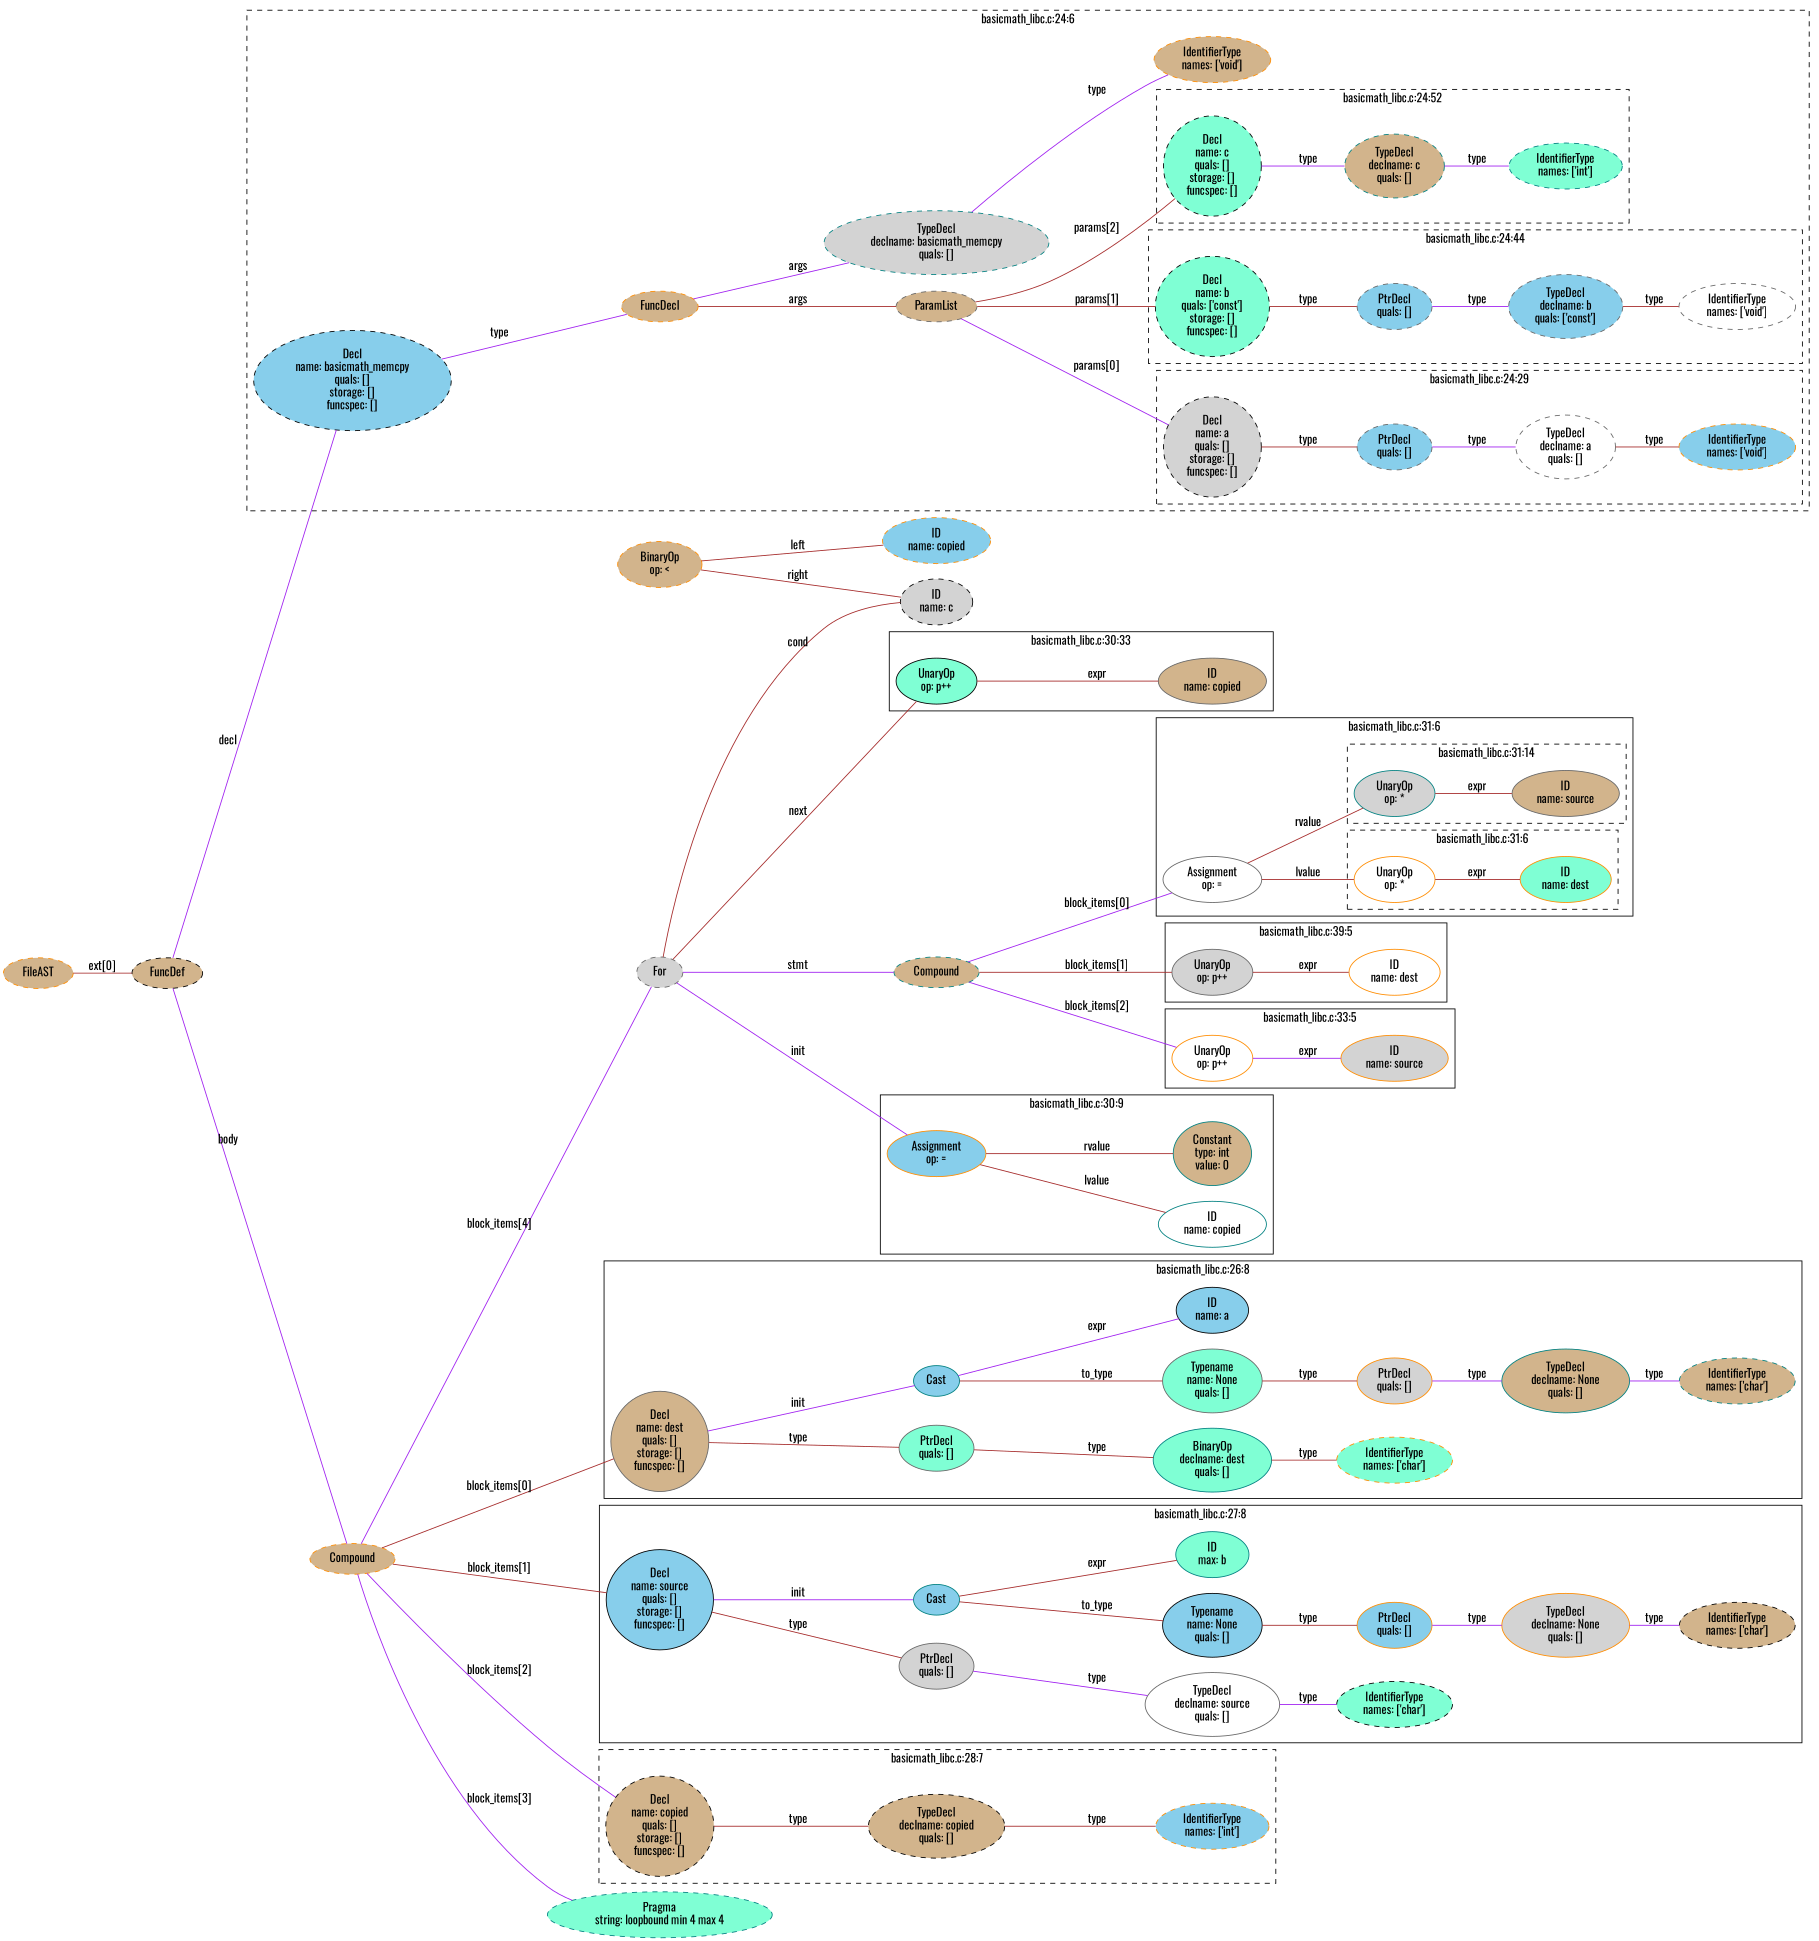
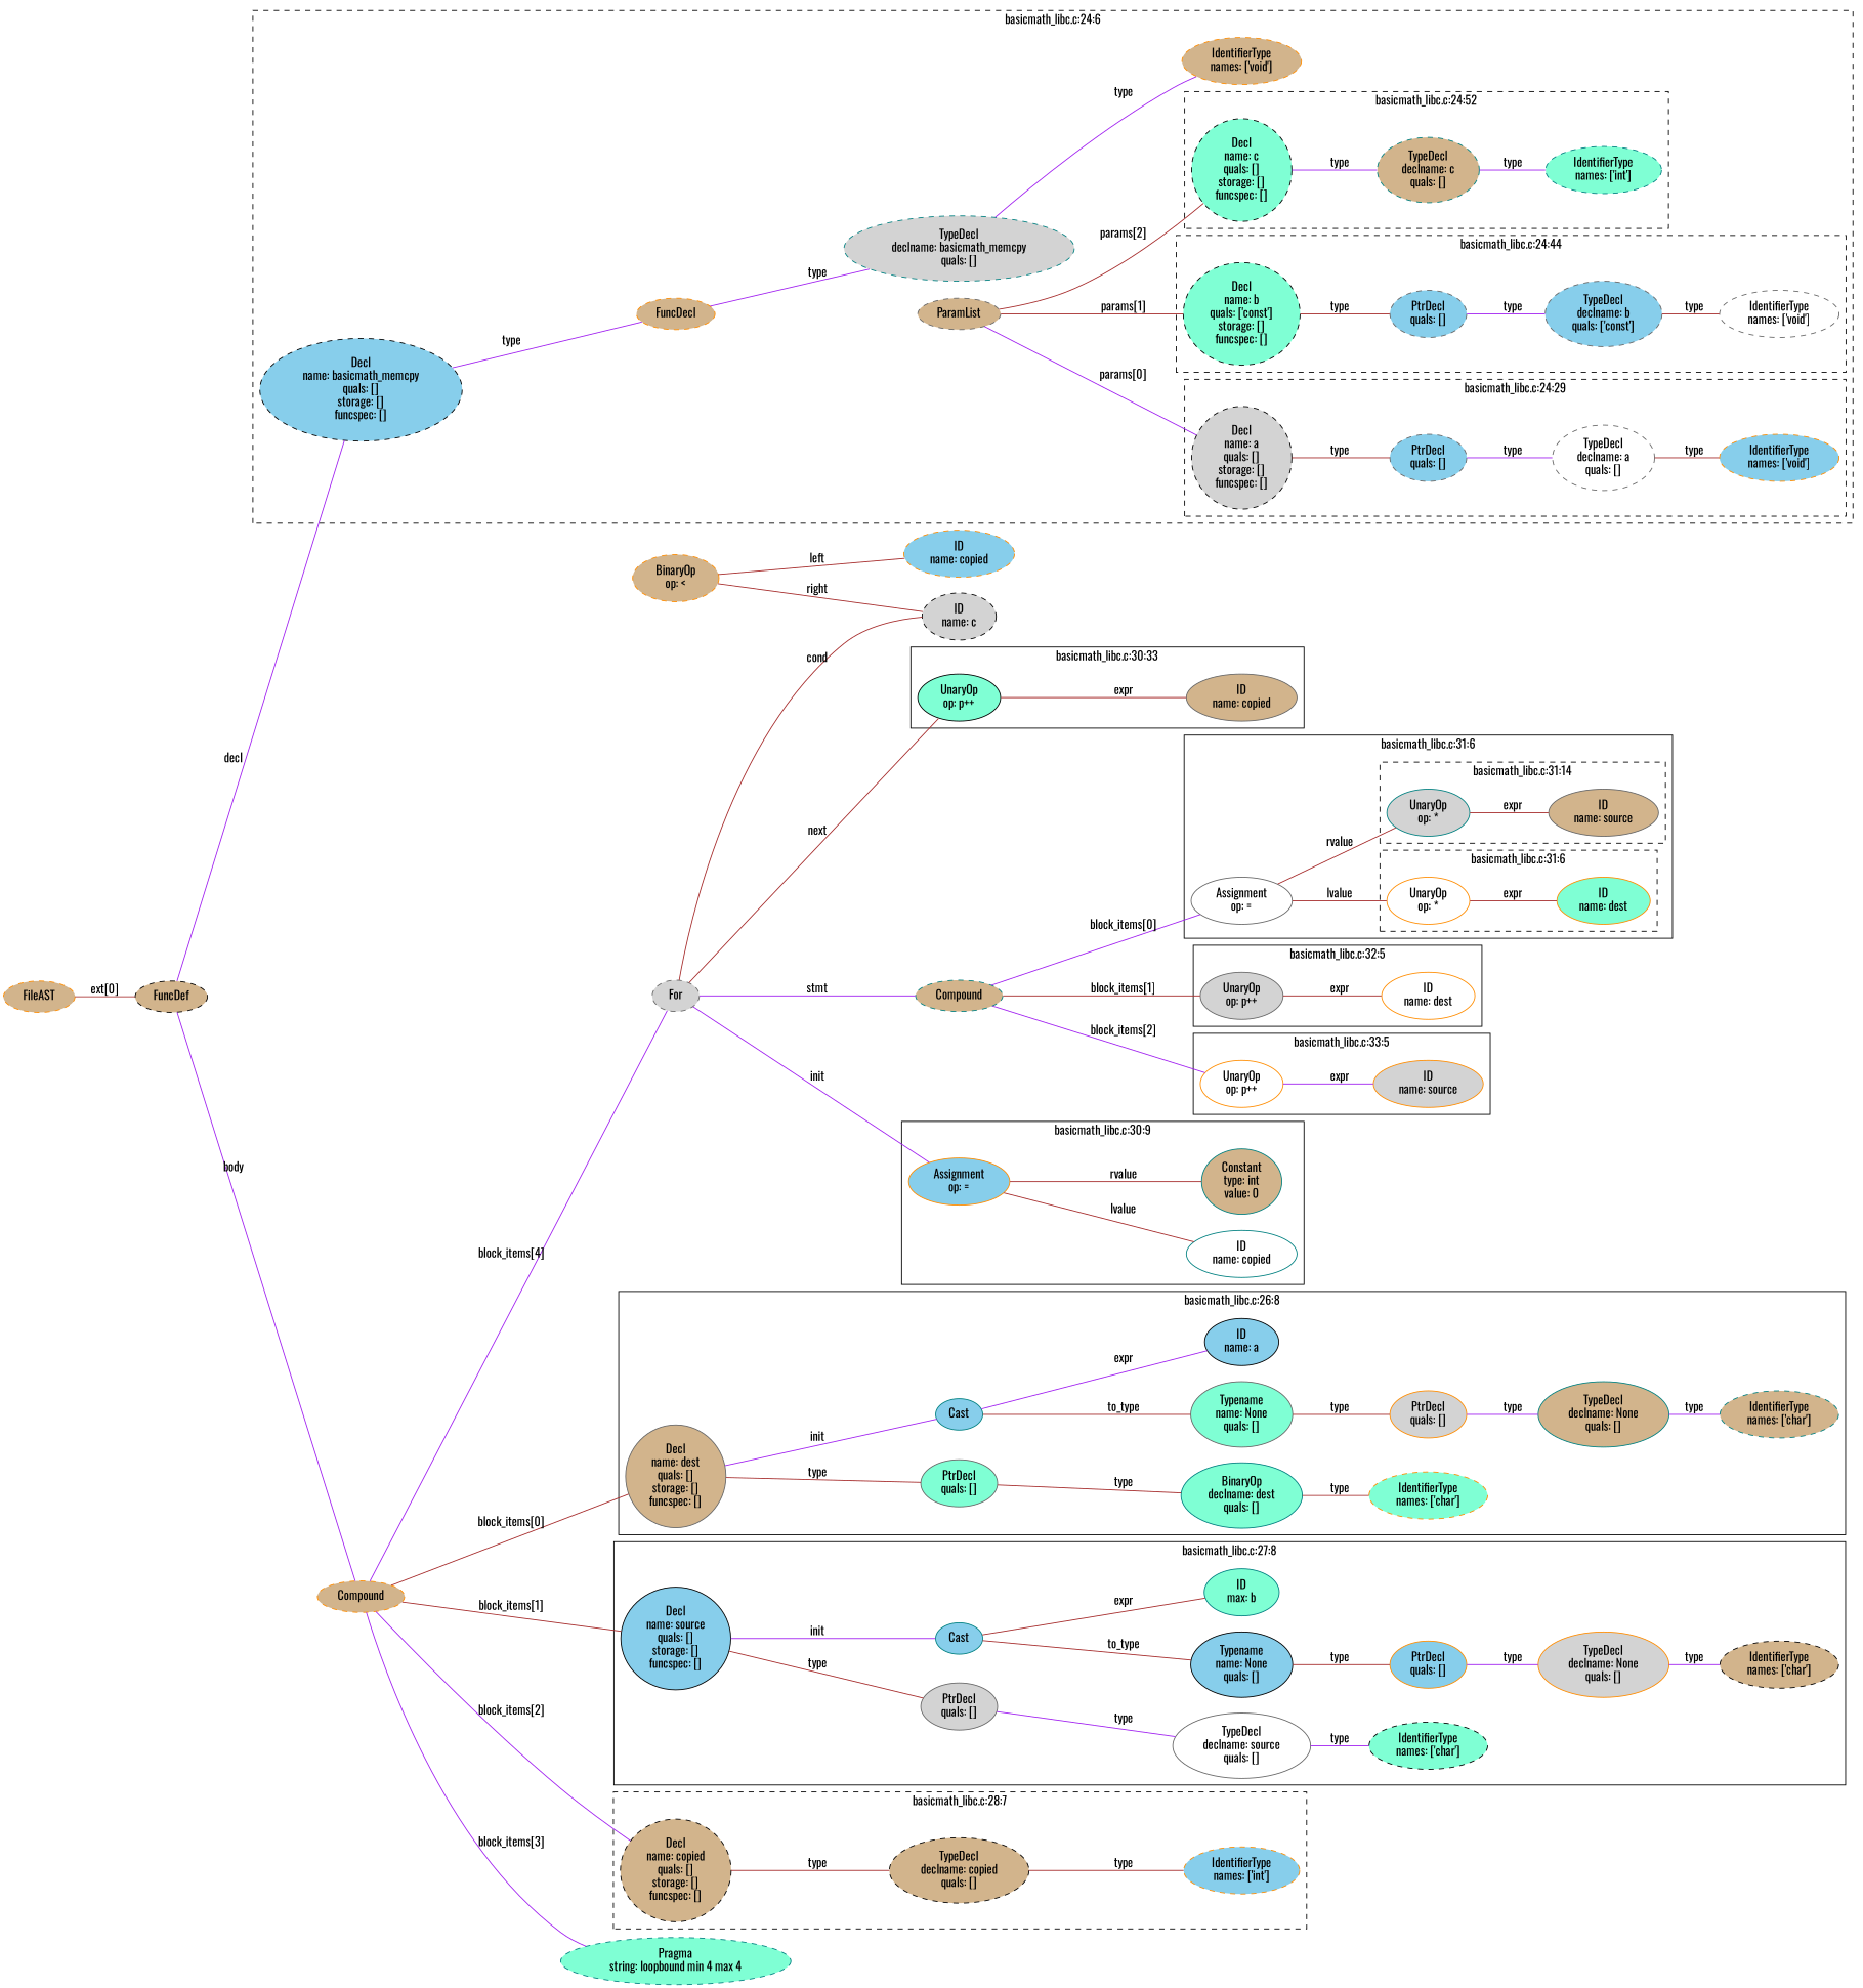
  strict graph {
    fontname=Oswald
    rankdir=LR
    node [color=darkorange fillcolor=tan fontname=Oswald style="filled,dashed"]
    edge [color=brown fontname=Oswald]
    n1 [fillcolor=skyblue height=0.74639 label="IdentifierType\nnames: ['void']" width=1.9053]
    n2 [color=gray40 fillcolor=white height=1.041 label="TypeDecl\ndeclname: a\nquals: []" width=1.6303]
    n3 [color=gray40 fillcolor=skyblue height=0.74639 label="PtrDecl\nquals: []" width=1.2178]
    n4 [color=black fillcolor=lightgrey height=1.6303 label="Decl\nname: a\nquals: []\nstorage: []\nfuncspec: []" width=1.591]
    n5 [color=gray40 fillcolor=white height=0.74639 label="IdentifierType\nnames: ['void']" width=1.9053]
    n6 [color=gray40 fillcolor=skyblue height=1.041 label="TypeDecl\ndeclname: b\nquals: ['const']" width=1.866]
    n7 [color=gray40 fillcolor=skyblue height=0.74639 label="PtrDecl\nquals: []" width=1.2178]
    n8 [color=black fillcolor=aquamarine height=1.6303 label="Decl\nname: b\nquals: ['const']\nstorage: []\nfuncspec: []" width=1.866]
    n9 [color=teal fillcolor=aquamarine height=0.74639 label="IdentifierType\nnames: ['int']" width=1.8463]
    n10 [color=teal height=1.041 label="TypeDecl\ndeclname: c\nquals: []" width=1.6303]
    n11 [color=black fillcolor=aquamarine height=1.6303 label="Decl\nname: c\nquals: []\nstorage: []\nfuncspec: []" width=1.591]
    n12 [color=gray40 height=0.5 label=ParamList width=1.3179]
    n13 [height=0.5 label=FuncDecl width=1.2457]
    n14 [color=teal fillcolor=lightgrey height=1.041 label="TypeDecl\ndeclname: basicmath_memcpy\nquals: []" width=3.673]
    n15 [height=0.74639 label="IdentifierType\nnames: ['void']" width=1.9053]
    n16 [color=black fillcolor=skyblue height=1.6303 label="Decl\nname: basicmath_memcpy\nquals: []\nstorage: []\nfuncspec: []" width=3.2213]
    n17 [fillcolor=aquamarine height=0.74639 label="IdentifierType\nnames: ['char']" width=1.8856]
    n18 [color=teal fillcolor=aquamarine height=1.041 label="BinaryOp\ndeclname: dest\nquals: []" style=filled width=1.9249]
    n19 [color=gray40 fillcolor=aquamarine height=0.74639 label="PtrDecl\nquals: []" style=filled width=1.2178]
    n20 [color=gray40 height=1.6303 label="Decl\nname: dest\nquals: []\nstorage: []\nfuncspec: []" style=filled width=1.591]
    n21 [color=teal fillcolor=skyblue height=0.5 label=Cast style=filled width=0.75]
    n22 [color=gray40 fillcolor=aquamarine height=1.041 label="Typename\nname: None\nquals: []" style=filled width=1.6303]
    n23 [color=black fillcolor=skyblue height=0.74639 label="ID\nname: a" style=filled width=1.1785]
    n24 [fillcolor=lightgrey height=0.74639 label="PtrDecl\nquals: []" style=filled width=1.2178]
    n25 [color=teal height=1.041 label="TypeDecl\ndeclname: None\nquals: []" style=filled width=2.082]
    n26 [color=teal height=0.74639 label="IdentifierType\nnames: ['char']" width=1.8856]
    n27 [color=black fillcolor=aquamarine height=0.74639 label="IdentifierType\nnames: ['char']" width=1.8856]
    n28 [color=gray40 fillcolor=white height=1.041 label="TypeDecl\ndeclname: source\nquals: []" style=filled width=2.1999]
    n29 [color=gray40 fillcolor=lightgrey height=0.74639 label="PtrDecl\nquals: []" style=filled width=1.2178]
    n30 [color=black fillcolor=skyblue height=1.6303 label="Decl\nname: source\nquals: []\nstorage: []\nfuncspec: []" style=filled width=1.7481]
    n31 [color=teal fillcolor=skyblue height=0.5 label=Cast style=filled width=0.75]
    n32 [color=black fillcolor=skyblue height=1.041 label="Typename\nname: None\nquals: []" style=filled width=1.6303]
    n33 [color=teal fillcolor=aquamarine height=0.74639 label="ID\nmax: b" style=filled width=1.1982]
    n34 [fillcolor=skyblue height=0.74639 label="PtrDecl\nquals: []" style=filled width=1.2178]
    n35 [fillcolor=lightgrey height=1.041 label="TypeDecl\ndeclname: None\nquals: []" style=filled width=2.082]
    n36 [color=black height=0.74639 label="IdentifierType\nnames: ['char']" width=1.8856]
    n37 [fillcolor=skyblue height=0.74639 label="IdentifierType\nnames: ['int']" width=1.8463]
    n38 [color=black height=1.041 label="TypeDecl\ndeclname: copied\nquals: []" width=2.2195]
    n39 [color=black height=1.6303 label="Decl\nname: copied\nquals: []\nstorage: []\nfuncspec: []" width=1.7678]
    n40 [color=teal fillcolor=white height=0.74639 label="ID\nname: copied" style=filled width=1.7678]
    n41 [fillcolor=skyblue height=0.74639 label="Assignment\nop: =" style=filled width=1.6106]
    n42 [color=teal height=1.041 label="Constant\ntype: int\nvalue: 0" style=filled width=1.2767]
    n43 [color=gray40 height=0.74639 label="ID\nname: copied" style=filled width=1.7678]
    n44 [color=black fillcolor=aquamarine height=0.74639 label="UnaryOp\nop: p++" style=filled width=1.316]
    n45 [fillcolor=aquamarine height=0.74639 label="ID\nname: dest" style=filled width=1.4928]
    n46 [fillcolor=white height=0.74639 label="UnaryOp\nop: *" style=filled width=1.316]
    n47 [color=gray40 height=0.74639 label="ID\nname: source" style=filled width=1.7481]
    n48 [color=teal fillcolor=lightgrey height=0.74639 label="UnaryOp\nop: *" style=filled width=1.316]
    n49 [color=gray40 fillcolor=white height=0.74639 label="Assignment\nop: =" style=filled width=1.6106]
    n50 [fillcolor=white height=0.74639 label="ID\nname: dest" style=filled width=1.4928]
    n51 [color=gray40 fillcolor=lightgrey height=0.74639 label="UnaryOp\nop: p++" style=filled width=1.316]
    n52 [fillcolor=lightgrey height=0.74639 label="ID\nname: source" style=filled width=1.7481]
    n53 [fillcolor=white height=0.74639 label="UnaryOp\nop: p++" style=filled width=1.316]
    n54 [color=black height=0.5 label=FuncDef width=1.1555]
    n55 [height=0.5 label=Compound width=1.3902]
    n56 [color=teal fillcolor=aquamarine height=0.74639 label="Pragma\nstring: loopbound min 4 max 4" width=3.673]
    n57 [color=gray40 fillcolor=lightgrey height=0.5 label=For width=0.75]
    n58 [color=teal height=0.5 label=Compound width=1.3902]
    n59 [color=black fillcolor=lightgrey height=0.74639 label="ID\nname: c" width=1.1785]
    n60 [height=0.74639 label="BinaryOp\nop: <" width=1.3749]
    n61 [fillcolor=skyblue height=0.74639 label="ID\nname: copied" width=1.7678]
    n62 [height=0.5 label=FileAST width=1.1374]
    subgraph cluster_1 {
      label="basicmath_libc.c:24:6"
      style=dashed
      n12
      n13
      n14
      n15
      n16
      subgraph cluster_2 {
        label="basicmath_libc.c:24:29"
        style=dashed
        n1
        n2
        n3
        n4
      }
      subgraph cluster_3 {
        label="basicmath_libc.c:24:44"
        style=dashed
        n5
        n6
        n7
        n8
      }
      subgraph cluster_4 {
        label="basicmath_libc.c:24:52"
        style=dashed
        n9
        n10
        n11
      }
    }
    subgraph cluster_5 {
      label="basicmath_libc.c:26:8"
      n17
      n18
      n19
      n20
      n21
      n22
      n23
      n24
      n25
      n26
    }
    subgraph cluster_6 {
      label="basicmath_libc.c:27:8"
      n27
      n28
      n29
      n30
      n31
      n32
      n33
      n34
      n35
      n36
    }
    subgraph cluster_7 {
      label="basicmath_libc.c:28:7"
      style=dashed
      n37
      n38
      n39
    }
    subgraph cluster_8 {
      label="basicmath_libc.c:30:9"
      n40
      n41
      n42
    }
    subgraph cluster_9 {
      label="basicmath_libc.c:30:33"
      n43
      n44
    }
    subgraph cluster_10 {
      label="basicmath_libc.c:31:6"
      n49
      subgraph cluster_11 {
        label="basicmath_libc.c:31:6"
        style=dashed
        n45
        n46
      }
      subgraph cluster_12 {
        label="basicmath_libc.c:31:14"
        style=dashed
        n47
        n48
      }
    }
    subgraph cluster_13 {
-     label="basicmath_libc.c:39:5"
+     label="basicmath_libc.c:32:5"
      n50
      n51
    }
    subgraph cluster_14 {
      label="basicmath_libc.c:33:5"
      n52
      n53
    }
    n2 -- n1 [label=type]
    n3 -- n2 [color=purple label=type]
    n4 -- n3 [label=type]
    n6 -- n5 [label=type]
    n7 -- n6 [color=purple label=type]
    n8 -- n7 [label=type]
    n10 -- n9 [color=purple label=type]
    n11 -- n10 [color=purple label=type]
    n12 -- n4 [color=purple label="params[0]"]
    n12 -- n8 [label="params[1]"]
    n12 -- n11 [label="params[2]"]
-   n13 -- n12 [label=args]
-   n13 -- n14 [color=purple label=args]
+   n13 -- n14 [color=purple label=type]
    n14 -- n15 [color=purple label=type]
    n16 -- n13 [color=purple label=type]
    n18 -- n17 [label=type]
    n19 -- n18 [label=type]
    n20 -- n19 [label=type]
    n20 -- n21 [color=purple label=init]
    n21 -- n22 [label=to_type]
    n21 -- n23 [color=purple label=expr]
    n22 -- n24 [label=type]
    n24 -- n25 [color=purple label=type]
    n25 -- n26 [color=purple label=type]
    n28 -- n27 [color=purple label=type]
    n29 -- n28 [color=purple label=type]
    n30 -- n29 [label=type]
    n30 -- n31 [color=purple label=init]
    n31 -- n32 [label=to_type]
    n31 -- n33 [label=expr]
    n32 -- n34 [label=type]
    n34 -- n35 [color=purple label=type]
    n35 -- n36 [color=purple label=type]
    n38 -- n37 [label=type]
    n39 -- n38 [label=type]
    n41 -- n40 [label=lvalue]
    n41 -- n42 [label=rvalue]
    n44 -- n43 [label=expr]
    n46 -- n45 [label=expr]
    n48 -- n47 [label=expr]
    n49 -- n46 [label=lvalue]
    n49 -- n48 [label=rvalue]
    n51 -- n50 [label=expr]
    n53 -- n52 [color=purple label=expr]
    n54 -- n16 [color=purple label=decl]
    n54 -- n55 [color=purple label=body]
    n55 -- n20 [label="block_items[0]"]
    n55 -- n30 [label="block_items[1]"]
    n55 -- n39 [color=purple label="block_items[2]"]
    n55 -- n56 [color=purple label="block_items[3]"]
    n55 -- n57 [color=purple label="block_items[4]"]
    n57 -- n41 [color=purple label=init]
    n57 -- n44 [label=next]
    n57 -- n58 [color=purple label=stmt]
    n57 -- n59 [label=cond]
    n58 -- n49 [color=purple label="block_items[0]"]
    n58 -- n51 [label="block_items[1]"]
    n58 -- n53 [color=purple label="block_items[2]"]
    n60 -- n59 [label=right]
    n60 -- n61 [label=left]
    n62 -- n54 [label="ext[0]"]
  }
